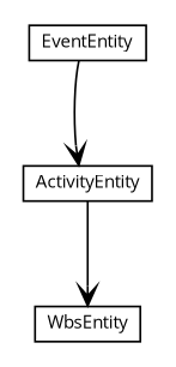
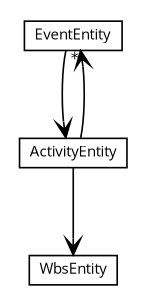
  digraph {
    fontname="Open Sans"
    nodesep=0.25
    ranksep=0.5
    node [fontcolor=black fontname="Open Sans" fontsize=9.0 shape=plaintext]
    edge [arrowhead=open color=black fontcolor=black fontname="Open Sans" fontsize=10.0 headport=p labelfontname=Helvetica labelfontsize=10 tailport=p]
    n1 [label=<<table title="net.ljcomputing.sr.entity.EventEntity" border="0" cellborder="1" cellspacing="0" cellpadding="2" port="p" href="./EventEntity.html"> 		<tr><td><table border="0" cellspacing="0" cellpadding="1"> <tr><td align="center" balign="center"> EventEntity </td></tr> 		</table></td></tr> 		</table>>]
    n2 [label=<<table title="net.ljcomputing.sr.entity.ActivityEntity" border="0" cellborder="1" cellspacing="0" cellpadding="2" port="p" href="./ActivityEntity.html"> 		<tr><td><table border="0" cellspacing="0" cellpadding="1"> <tr><td align="center" balign="center"> ActivityEntity </td></tr> 		</table></td></tr> 		</table>>]
    n3 [label=<<table title="net.ljcomputing.sr.entity.WbsEntity" border="0" cellborder="1" cellspacing="0" cellpadding="2" port="p" href="./WbsEntity.html"> 		<tr><td><table border="0" cellspacing="0" cellpadding="1"> <tr><td align="center" balign="center"> WbsEntity </td></tr> 		</table></td></tr> 		</table>>]
    n1 -> n2
+   n2 -> n1 [headlabel="*"]
    n2 -> n3
  }
